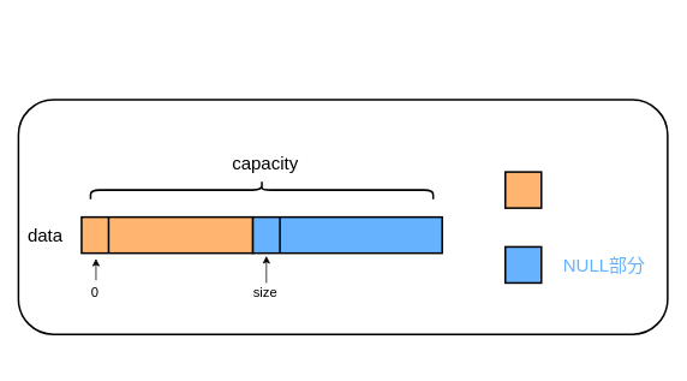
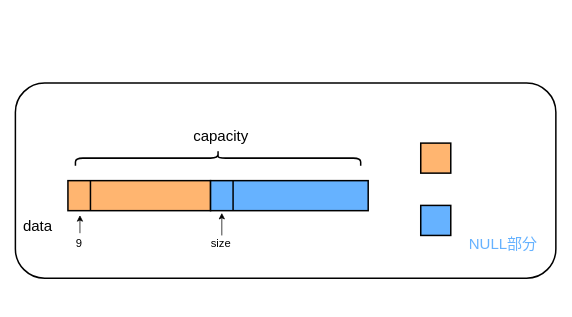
  <mxCell id="0" />
  <mxCell id="1" parent="0" />
  <mxCell id="2" value="" style="rounded=1;whiteSpace=wrap;html=1;strokeWidth=2;fillColor=#FFFFFF;" vertex="1" parent="1"><mxGeometry x="20" y="110" width="720" height="260" as="geometry" /></mxCell>
  <mxCell id="3" value="" style="rounded=0;whiteSpace=wrap;html=1;strokeWidth=2;fillColor=#FFB570;" vertex="1" parent="1"><mxGeometry x="90" y="240" width="190" height="40" as="geometry" /></mxCell>
- <mxCell id="4" value="&lt;font style=&quot;font-size: 20px&quot;&gt;data&lt;/font&gt;" style="text;html=1;strokeColor=none;fillColor=none;align=center;verticalAlign=middle;whiteSpace=wrap;rounded=0;" vertex="1" parent="1"><mxGeometry x="30" y="250" width="40" height="20" as="geometry" /></mxCell>
+ <mxCell id="4" value="&lt;font style=&quot;font-size: 20px&quot;&gt;data&lt;/font&gt;" style="text;html=1;strokeColor=none;fillColor=none;align=center;verticalAlign=middle;whiteSpace=wrap;rounded=0;" vertex="1" parent="1"><mxGeometry x="30" y="290" width="40" height="20" as="geometry" /></mxCell>
  <mxCell id="5" value="" style="endArrow=none;html=1;entryX=0.5;entryY=0;entryDx=0;entryDy=0;exitX=0.5;exitY=1;exitDx=0;exitDy=0;strokeWidth=2;" edge="1" parent="1"><mxGeometry width="50" height="50" relative="1" as="geometry"><mxPoint x="120" y="280" as="sourcePoint" /><mxPoint x="120" y="240" as="targetPoint" /></mxGeometry></mxCell>
  <mxCell id="6" value="" style="endArrow=classic;html=1;strokeWidth=1;" edge="1" parent="1"><mxGeometry width="50" height="50" relative="1" as="geometry"><mxPoint x="106" y="310" as="sourcePoint" /><mxPoint x="106" y="286" as="targetPoint" /></mxGeometry></mxCell>
- <mxCell id="7" value="&lt;font style=&quot;font-size: 15px&quot;&gt;0&lt;/font&gt;" style="text;html=1;strokeColor=none;fillColor=none;align=center;verticalAlign=middle;whiteSpace=wrap;rounded=0;" vertex="1" parent="1"><mxGeometry x="85" y="313" width="40" height="20" as="geometry" /></mxCell>
+ <mxCell id="7" value="&lt;font style=&quot;font-size: 15px&quot;&gt;9&lt;/font&gt;" style="text;html=1;strokeColor=none;fillColor=none;align=center;verticalAlign=middle;whiteSpace=wrap;rounded=0;" vertex="1" parent="1"><mxGeometry x="85" y="313" width="40" height="20" as="geometry" /></mxCell>
  <mxCell id="8" value="" style="rounded=0;whiteSpace=wrap;html=1;strokeWidth=2;fillColor=#66B2FF;" vertex="1" parent="1"><mxGeometry x="280" y="240" width="210" height="40" as="geometry" /></mxCell>
  <mxCell id="9" value="" style="endArrow=classic;html=1;strokeWidth=1;" edge="1" parent="1"><mxGeometry width="50" height="50" relative="1" as="geometry"><mxPoint x="295" y="313" as="sourcePoint" /><mxPoint x="295" y="283" as="targetPoint" /></mxGeometry></mxCell>
  <mxCell id="10" value="" style="endArrow=none;html=1;entryX=0.5;entryY=0;entryDx=0;entryDy=0;exitX=0.5;exitY=1;exitDx=0;exitDy=0;strokeWidth=2;" edge="1" parent="1"><mxGeometry width="50" height="50" relative="1" as="geometry"><mxPoint x="310" y="280" as="sourcePoint" /><mxPoint x="310" y="240" as="targetPoint" /></mxGeometry></mxCell>
  <mxCell id="11" value="&lt;font style=&quot;font-size: 15px&quot;&gt;size&lt;/font&gt;" style="text;html=1;strokeColor=none;fillColor=none;align=center;verticalAlign=middle;whiteSpace=wrap;rounded=0;" vertex="1" parent="1"><mxGeometry x="274" y="313" width="40" height="20" as="geometry" /></mxCell>
  <mxCell id="12" value="" style="shape=curlyBracket;whiteSpace=wrap;html=1;rounded=1;flipH=1;strokeWidth=2;fillColor=#66B2FF;rotation=-90;" vertex="1" parent="1"><mxGeometry x="280" y="20" width="20" height="380" as="geometry" /></mxCell>
  <mxCell id="13" value="&lt;font style=&quot;font-size: 20px&quot;&gt;capacity&lt;/font&gt;" style="text;html=1;strokeColor=none;fillColor=none;align=center;verticalAlign=middle;whiteSpace=wrap;rounded=0;" vertex="1" parent="1"><mxGeometry x="259" y="170" width="70" height="20" as="geometry" /></mxCell>
  <mxCell id="14" value="" style="rounded=0;whiteSpace=wrap;html=1;strokeWidth=2;fillColor=#FFB570;" vertex="1" parent="1"><mxGeometry x="560" y="190" width="40" height="40" as="geometry" /></mxCell>
  <mxCell id="15" value="" style="rounded=0;whiteSpace=wrap;html=1;strokeWidth=2;fillColor=#66B2FF;" vertex="1" parent="1"><mxGeometry x="560" y="273" width="40" height="40" as="geometry" /></mxCell>
- <mxCell id="16" value="&lt;span style=&quot;font-size: 20px&quot;&gt;&lt;font color=&quot;#66b2ff&quot;&gt;NULL部分&lt;/font&gt;&lt;/span&gt;" style="text;html=1;strokeColor=none;fillColor=none;align=center;verticalAlign=middle;whiteSpace=wrap;rounded=0;" vertex="1" parent="1"><mxGeometry x="610" y="283" width="120" height="20" as="geometry" /></mxCell>
+ <mxCell id="16" value="&lt;span style=&quot;font-size: 20px&quot;&gt;&lt;font color=&quot;#66b2ff&quot;&gt;NULL部分&lt;/font&gt;&lt;/span&gt;" style="text;html=1;strokeColor=none;fillColor=none;align=center;verticalAlign=middle;whiteSpace=wrap;rounded=0;" vertex="1" parent="1"><mxGeometry x="610" y="313" width="120" height="20" as="geometry" /></mxCell>
